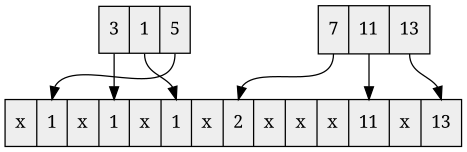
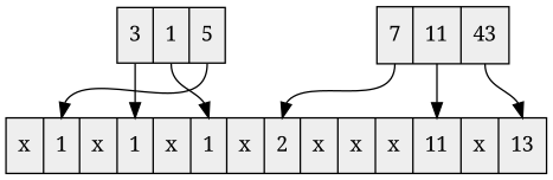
  digraph {
    fontname="Noto Serif"
    rankdir=TB
    node [fillcolor="#eeeeee" fontname="Noto Serif" shape=record style=filled]
    edge [fontname="Noto Serif"]
    n1 [label="x|<m12>1|x|<m10>1|x|<m11>1|x|<m20>2|x|x|x|<m21>11|x|<m22>13"]
    n2 [label="<p10>3|<p11>1|<p12>5"]
-   n3 [label="<p20>7|<p21>11|<p22>13" title=qqqq]
+   n3 [label="<p20>7|<p21>11|<p22>43" title=qqqq]
    n2 -> n1 [headport=m10 tailport=p10]
    n2 -> n1 [headport=m11 tailport=p11]
    n2 -> n1 [headport=m12 tailport=p12]
    n3 -> n1 [headport=m20 tailport=p20]
    n3 -> n1 [headport=m21 tailport=p21]
    n3 -> n1 [headport=m22 tailport=p22]
  }
